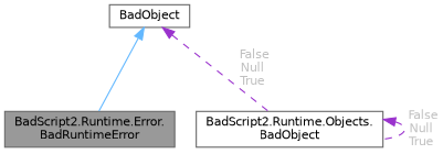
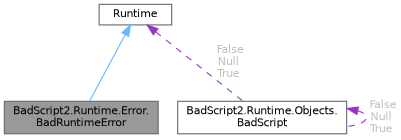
  digraph {
    node [color=gray40 fillcolor=white fontname=Helvetica fontsize=10 shape=box style=filled]
    edge [color=darkorchid3 dir=back fontname=Helvetica fontsize=10 labelfontname=Helvetica labelfontsize=10 style=dashed fontcolor=grey]
    n1 [fillcolor=grey60 fontcolor=black height=0.2 label="BadScript2.Runtime.Error.\lBadRuntimeError" width=0.4]
-   n2 [height=0.2 label=BadObject width=0.4]
-   n3 [height=0.2 label="BadScript2.Runtime.Objects.\lBadObject" width=0.4]
+   n2 [height=0.2 label=Runtime width=0.4]
+   n3 [height=0.2 label="BadScript2.Runtime.Objects.\lBadScript" width=0.4]
    n2 -> n1 [color=steelblue1 style=solid fontcolor=""]
    n2 -> n3 [label=" False\nNull\nTrue"]
    n3 -> n3 [label=" False\nNull\nTrue"]
  }
